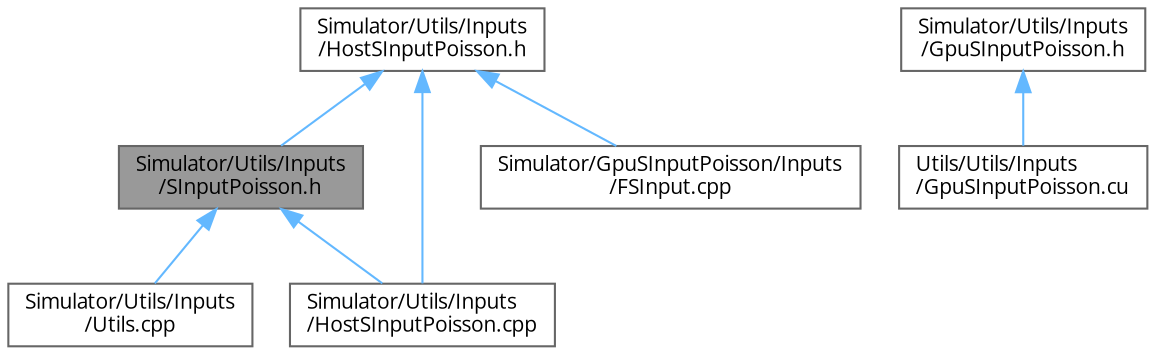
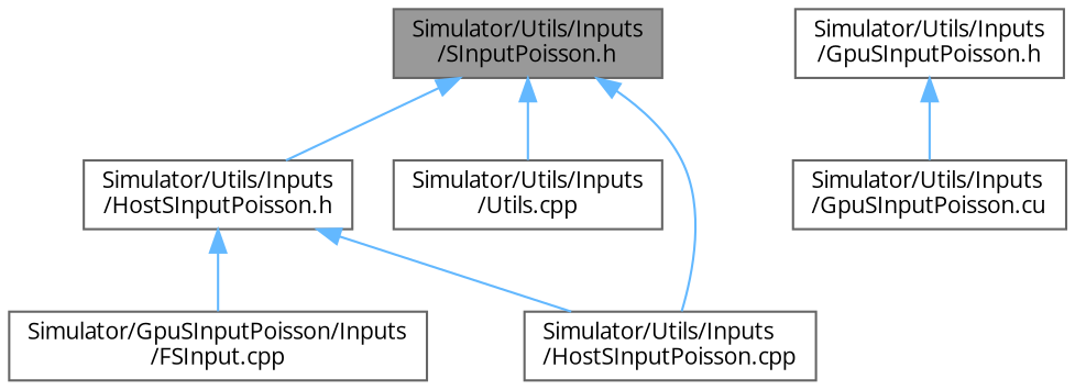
  digraph {
    fontname="Open Sans"
    node [color=grey40 fillcolor=white fontname="Open Sans" fontsize=10 shape=box style=filled]
    edge [color=steelblue1 dir=back fontname="Open Sans" fontsize=10 labelfontname=Helvetica labelfontsize=10 style=solid]
    n1 [color=gray40 fillcolor=grey60 fontcolor=black height=0.2 label="Simulator/Utils/Inputs\l/SInputPoisson.h" width=0.4]
    n2 [height=0.2 label="Simulator/Utils/Inputs\l/HostSInputPoisson.h" width=0.4]
    n3 [height=0.2 label="Simulator/Utils/Inputs\l/Utils.cpp" width=0.4]
    n4 [height=0.2 label="Simulator/Utils/Inputs\l/HostSInputPoisson.cpp" width=0.4]
    n5 [height=0.2 label="Simulator/Utils/Inputs\l/GpuSInputPoisson.h" width=0.4]
-   n6 [height=0.2 label="Utils/Utils/Inputs\l/GpuSInputPoisson.cu" width=0.4]
+   n6 [height=0.2 label="Simulator/Utils/Inputs\l/GpuSInputPoisson.cu" width=0.4]
    n7 [height=0.2 label="Simulator/GpuSInputPoisson/Inputs\l/FSInput.cpp" width=0.4]
-   n2 -> n1
+   n1 -> n2
    n1 -> n3
    n1 -> n4
    n2 -> n4
    n2 -> n7
    n5 -> n6
  }
